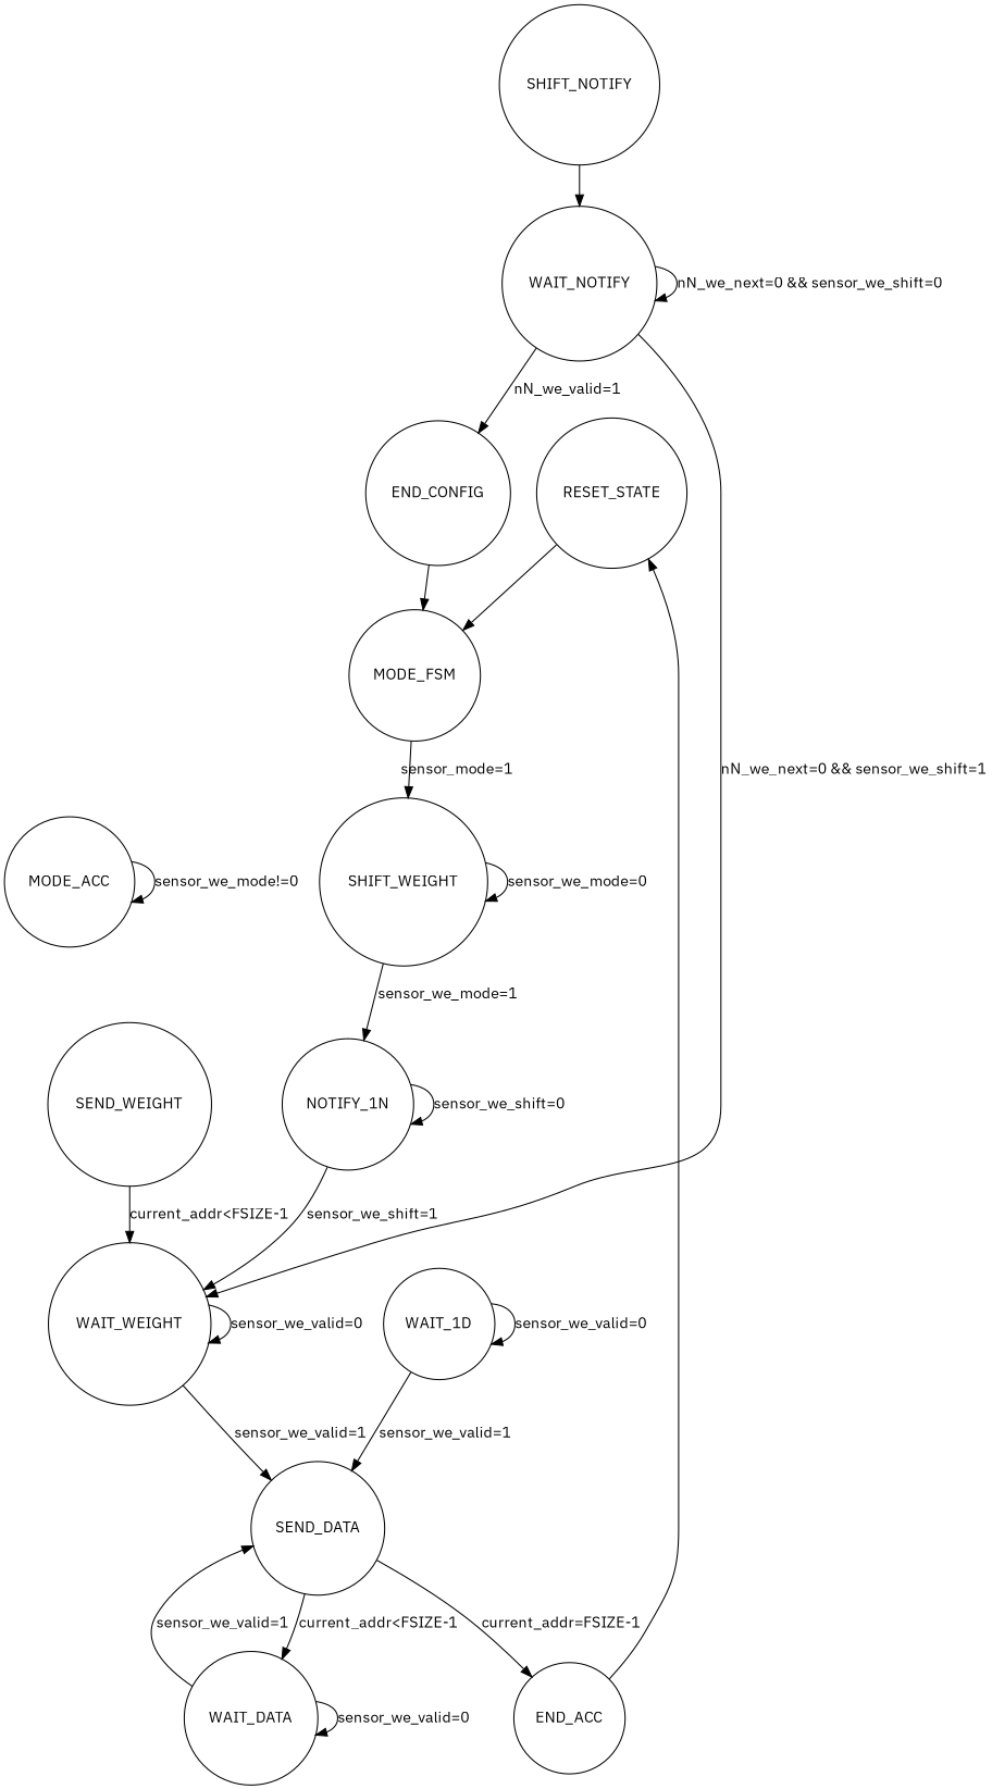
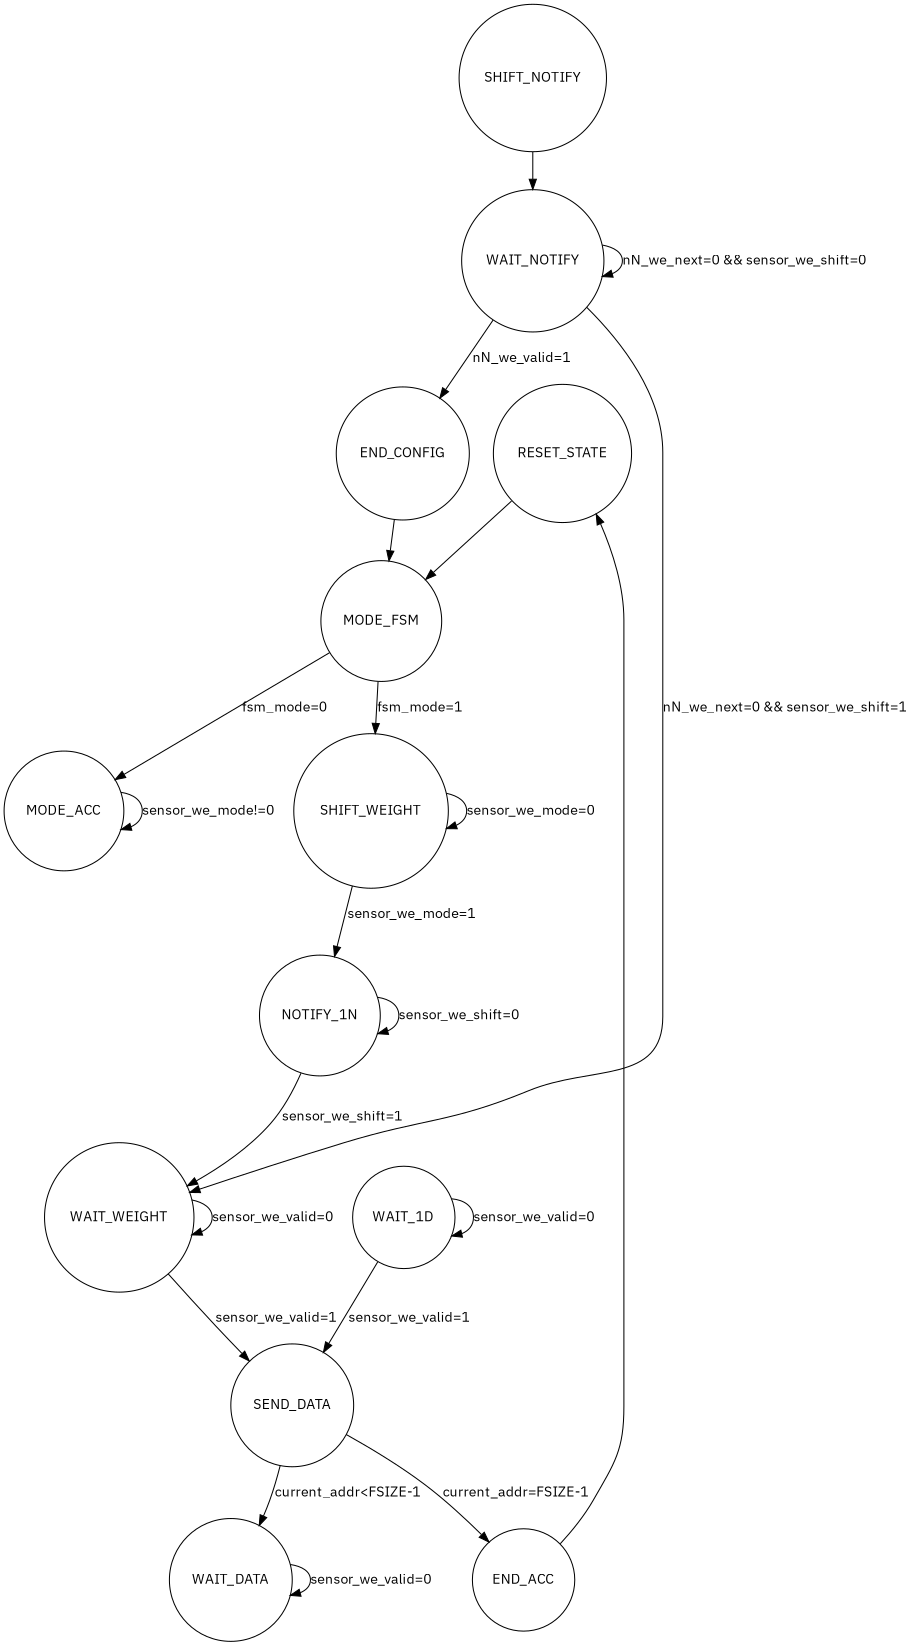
  digraph {
    fontname="IBM Plex Sans"
    rankdir=TB
    node [fontname="IBM Plex Sans" shape=circle]
    edge [fontname="IBM Plex Sans"]
    RESET_STATE
    MODE_FSM
    MODE_ACC
    n4 [label=SHIFT_WEIGHT]
    NOTIFY_1N
    WAIT_1D
    SEND_DATA
    WAIT_WEIGHT
    WAIT_DATA
    END_ACC
-   SEND_WEIGHT
    SHIFT_NOTIFY
    WAIT_NOTIFY
    END_CONFIG
    RESET_STATE -> MODE_FSM
-   MODE_FSM -> n4 [label="sensor_mode=1"]
+   MODE_FSM -> MODE_ACC [label="fsm_mode=0"]
+   MODE_FSM -> n4 [label="fsm_mode=1"]
    MODE_ACC -> MODE_ACC [label="sensor_we_mode!=0"]
    n4 -> n4 [label="sensor_we_mode=0"]
    n4 -> NOTIFY_1N [label="sensor_we_mode=1"]
    NOTIFY_1N -> NOTIFY_1N [label="sensor_we_shift=0"]
    NOTIFY_1N -> WAIT_WEIGHT [label="sensor_we_shift=1"]
    WAIT_1D -> WAIT_1D [label="sensor_we_valid=0"]
    WAIT_1D -> SEND_DATA [label="sensor_we_valid=1"]
    SEND_DATA -> WAIT_DATA [label="current_addr<FSIZE-1"]
    SEND_DATA -> END_ACC [label="current_addr=FSIZE-1"]
    WAIT_WEIGHT -> SEND_DATA [label="sensor_we_valid=1"]
    WAIT_WEIGHT -> WAIT_WEIGHT [label="sensor_we_valid=0"]
-   WAIT_DATA -> SEND_DATA [label="sensor_we_valid=1"]
    WAIT_DATA -> WAIT_DATA [label="sensor_we_valid=0"]
    END_ACC -> RESET_STATE
-   SEND_WEIGHT -> WAIT_WEIGHT [label="current_addr<FSIZE-1"]
    SHIFT_NOTIFY -> WAIT_NOTIFY
    WAIT_NOTIFY -> WAIT_WEIGHT [label="nN_we_next=0 && sensor_we_shift=1"]
    WAIT_NOTIFY -> WAIT_NOTIFY [label="nN_we_next=0 && sensor_we_shift=0"]
    WAIT_NOTIFY -> END_CONFIG [label="nN_we_valid=1"]
    END_CONFIG -> MODE_FSM
  }
